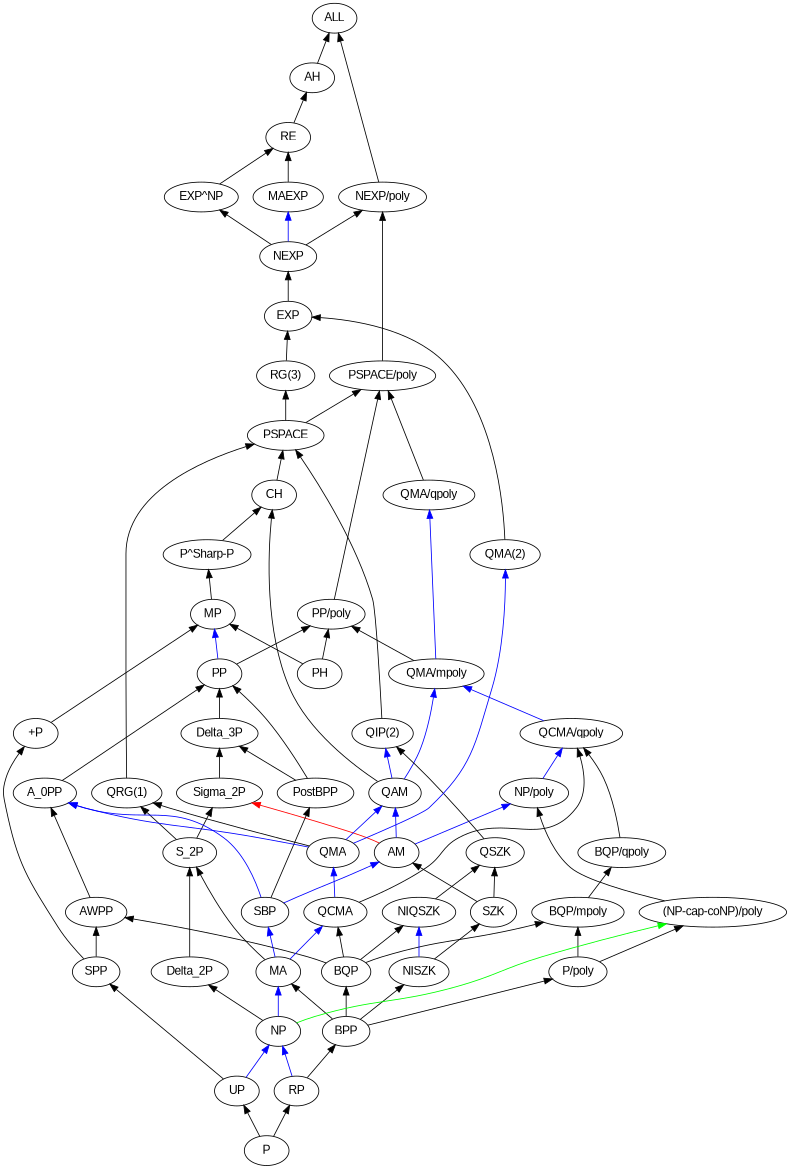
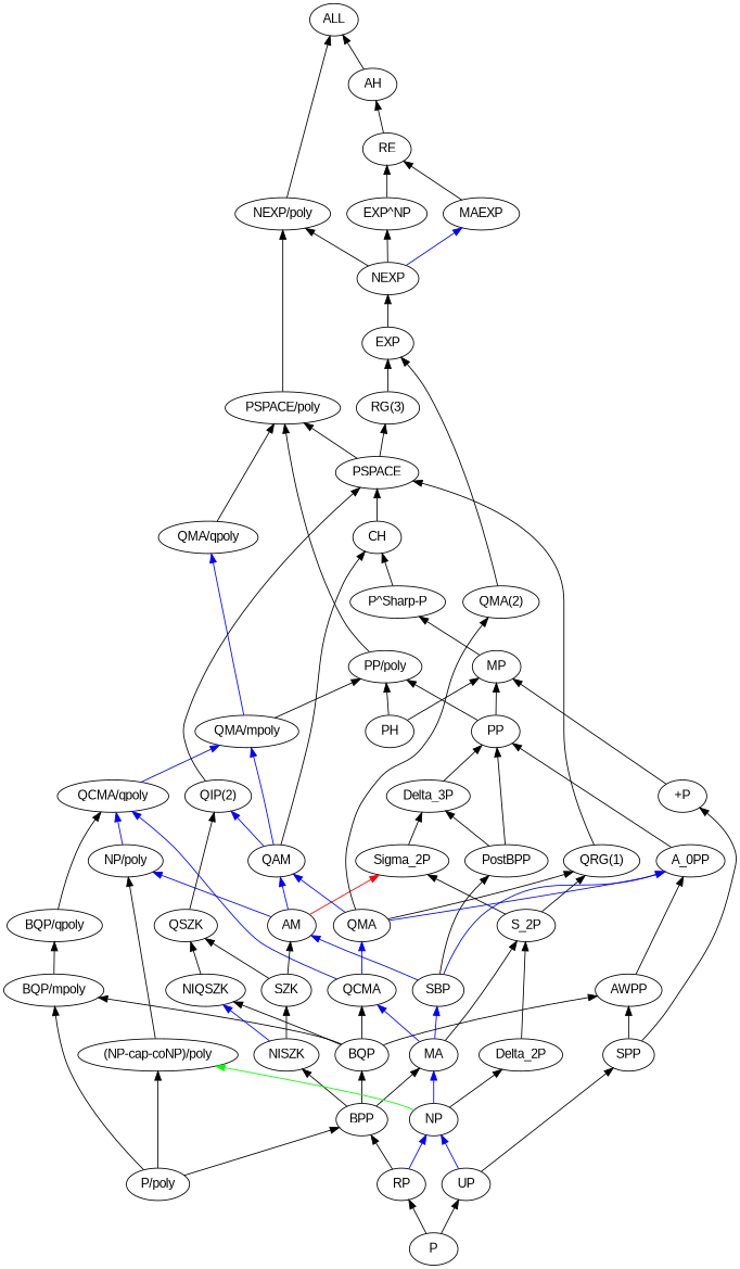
  digraph {
    bgcolor=white
    fontname="Liberation Sans"
    rankdir=BT
    node [color=black fontcolor=black fontname="Liberation Sans"]
    edge [color=black fontname="Liberation Sans"]
    n1 [label="(NP-cap-coNP)/poly"]
    n2 [label="NP/poly"]
    n3 [label="QCMA/qpoly"]
    n4 [label="+P"]
    n5 [label=MP]
    n6 [label="P^Sharp-P"]
    n7 [label=AH]
    n8 [label=ALL]
    n9 [label=AM]
    n10 [label=QAM]
    n11 [label=Sigma_2P]
    n12 [label=CH]
    n13 [label="QIP(2)"]
    n14 [label="QMA/mpoly"]
    n15 [label=Delta_3P]
    n16 [label=AWPP]
    n17 [label=A_0PP]
    n18 [label=PP]
    n19 [label="PP/poly"]
    n20 [label=BPP]
    n21 [label=BQP]
    n22 [label=MA]
    n23 [label=NISZK]
    n24 [label="P/poly"]
    n25 [label="BQP/mpoly"]
    n26 [label=NIQSZK]
    n27 [label=QCMA]
    n28 [label=S_2P]
    n29 [label=SBP]
    n30 [label=SZK]
    n31 [label="BQP/qpoly"]
    n32 [label=QSZK]
    n33 [label=QMA]
    n34 [label=PSPACE]
    n35 [label="PSPACE/poly"]
    n36 [label="RG(3)"]
    n37 [label=Delta_2P]
    n38 [label="QRG(1)"]
    n39 [label=PH]
    n40 [label=EXP]
    n41 [label=NEXP]
    n42 [label="EXP^NP"]
    n43 [label=MAEXP]
    n44 [label="NEXP/poly"]
    n45 [label=RE]
    n46 [label=PostBPP]
    n47 [label=NP]
    n48 [label=P]
    n49 [label=RP]
    n50 [label=UP]
    n51 [label=SPP]
    n52 [label="QMA/qpoly"]
    n53 [label="QMA(2)"]
    n1 -> n2
    n2 -> n3 [color=blue]
    n3 -> n14 [color=blue]
    n4 -> n5
    n5 -> n6
    n6 -> n12
    n7 -> n8
    n9 -> n2 [color=blue]
    n9 -> n10 [color=blue]
    n9 -> n11 [color=red]
    n10 -> n12
    n10 -> n13 [color=blue]
    n10 -> n14 [color=blue]
    n11 -> n15
    n12 -> n34
    n13 -> n34
    n14 -> n19
    n14 -> n52 [color=blue]
    n15 -> n18
    n16 -> n17
    n17 -> n18
-   n18 -> n5 [color=blue]
+   n18 -> n5
    n18 -> n19
    n19 -> n35
    n20 -> n21
    n20 -> n22
    n20 -> n23
-   n20 -> n24
+   n24 -> n20
    n21 -> n16
    n21 -> n25
    n21 -> n26
    n21 -> n27
    n22 -> n27 [color=blue]
    n22 -> n28
    n22 -> n29 [color=blue]
    n23 -> n26 [color=blue]
    n23 -> n30
    n24 -> n1
    n24 -> n25
    n25 -> n31
    n26 -> n32
-   n27 -> n3
+   n27 -> n3 [color=blue]
    n27 -> n33 [color=blue]
    n28 -> n11
    n28 -> n38
    n29 -> n9 [color=blue]
    n29 -> n17 [color=blue]
    n29 -> n46
    n30 -> n9
    n30 -> n32
    n31 -> n3
    n32 -> n13
    n33 -> n10 [color=blue]
    n33 -> n17 [color=blue]
    n33 -> n38
-   n33 -> n53 [color=blue]
+   n33 -> n53
    n34 -> n35
    n34 -> n36
    n35 -> n44
    n36 -> n40
    n37 -> n28
    n38 -> n34
    n39 -> n5
    n39 -> n19
    n40 -> n41
    n41 -> n42
    n41 -> n43 [color=blue]
    n41 -> n44
    n42 -> n45
    n43 -> n45
    n44 -> n8
    n45 -> n7
    n46 -> n15
    n46 -> n18
    n47 -> n1 [color=green]
    n47 -> n22 [color=blue]
    n47 -> n37
    n48 -> n49
    n48 -> n50
    n49 -> n20
    n49 -> n47 [color=blue]
    n50 -> n47 [color=blue]
    n50 -> n51
    n51 -> n4
    n51 -> n16
    n52 -> n35
    n53 -> n40
  }
